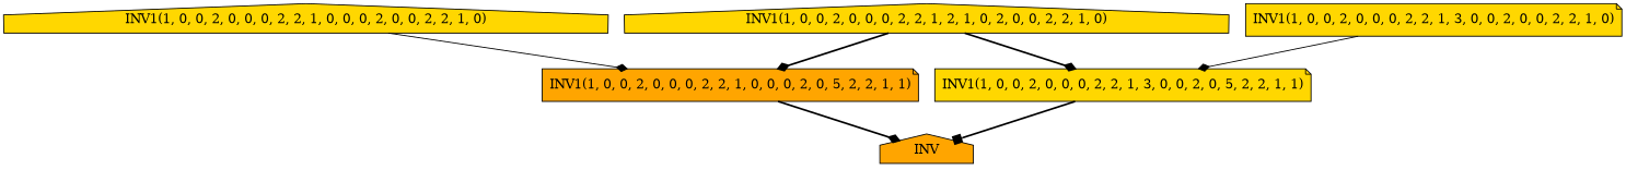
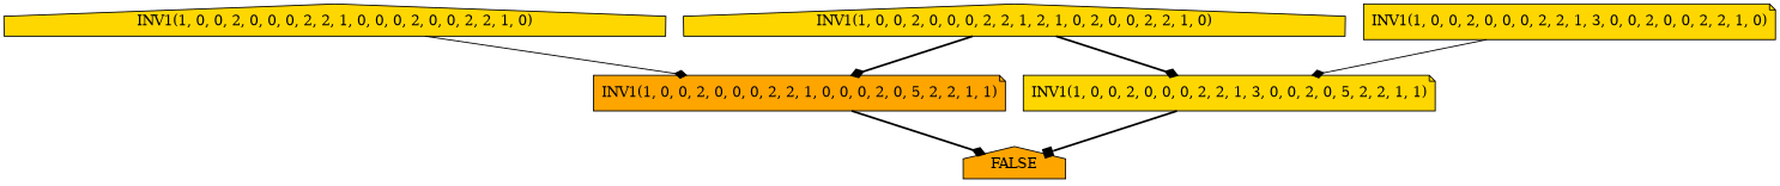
  digraph {
    node [style=filled fillcolor=gold shape=house]
    edge [style=bold arrowhead=diamond]
-   n1 [label=INV fillcolor=orange]
+   n1 [label=FALSE fillcolor=orange]
    n2 [label="INV1(1, 0, 0, 2, 0, 0, 0, 2, 2, 1, 0, 0, 0, 2, 0, 5, 2, 2, 1, 1)" fillcolor=orange shape=note]
    n3 [label="INV1(1, 0, 0, 2, 0, 0, 0, 2, 2, 1, 3, 0, 0, 2, 0, 5, 2, 2, 1, 1)" shape=note]
    n4 [label="INV1(1, 0, 0, 2, 0, 0, 0, 2, 2, 1, 0, 0, 0, 2, 0, 0, 2, 2, 1, 0)"]
    n5 [label="INV1(1, 0, 0, 2, 0, 0, 0, 2, 2, 1, 2, 1, 0, 2, 0, 0, 2, 2, 1, 0)"]
    n6 [label="INV1(1, 0, 0, 2, 0, 0, 0, 2, 2, 1, 3, 0, 0, 2, 0, 0, 2, 2, 1, 0)" shape=note]
    n2 -> n1
    n3 -> n1 [arrowhead=box]
    n4 -> n2 [style=solid]
    n5 -> n2
    n5 -> n3
    n6 -> n3 [style=solid]
  }
